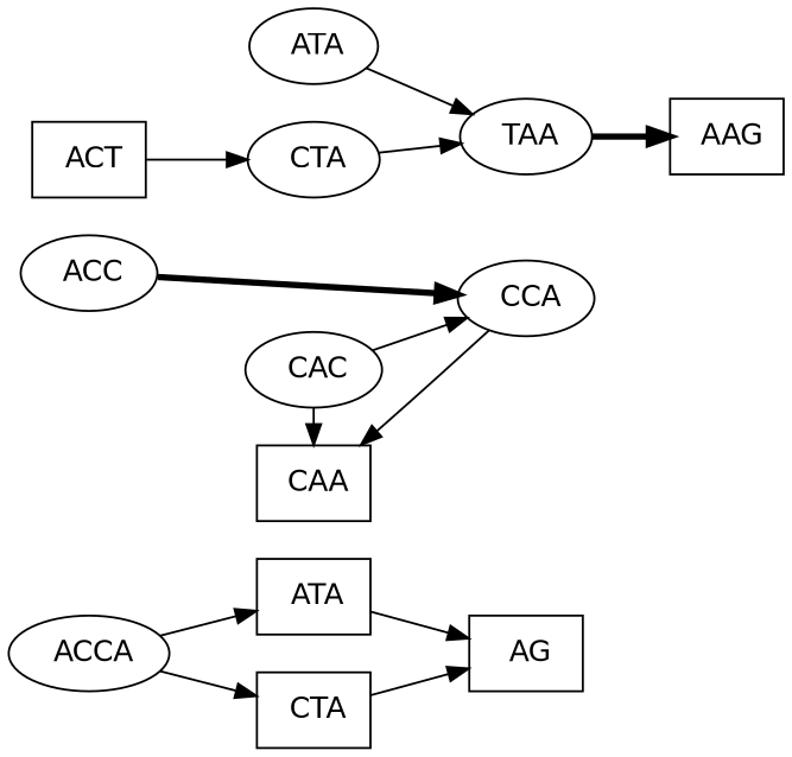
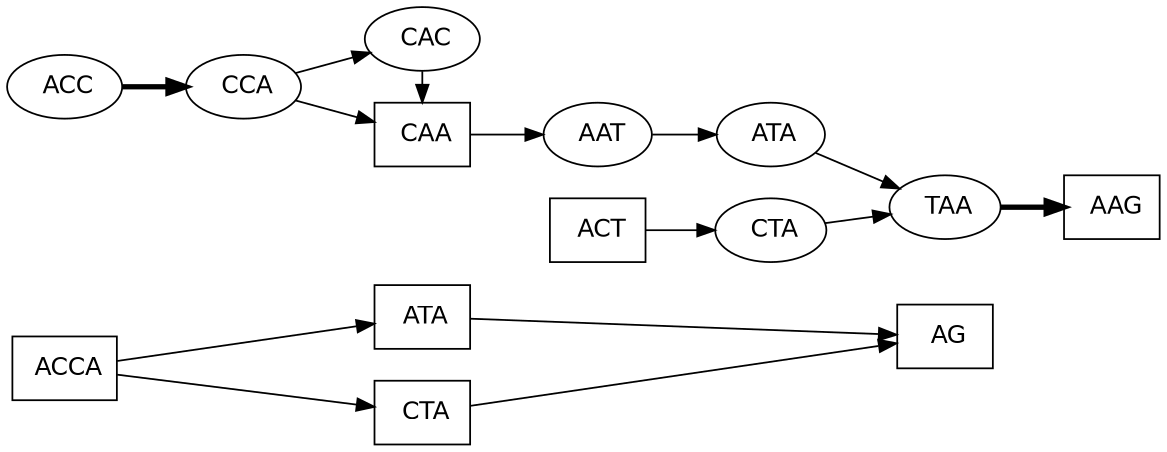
  digraph {
    fontname="DejaVu Sans"
    rankdir=LR
    node [color=black fontcolor=black fontname="DejaVu Sans" shape=box]
    edge [fontname="DejaVu Sans" color=black fontcolor=black style="setlinewidth(1)" weight=1]
-   n1 [label=" ACCA" shape=ellipse]
+   n1 [label=" ACCA"]
    n2 [label=" ACC" shape=oval]
    n3 [label=" ATA"]
    n4 [label=" CTA"]
    n5 [label=" CAA"]
    n6 [label=" CAC" shape=oval]
    n7 [label=" AG"]
    n8 [label=" TAA" shape=oval]
    n9 [label=" CCA" shape=oval]
+   n10 [label=" AAT" shape=oval]
    n11 [label=" AAG"]
    n12 [label=" ATA" shape=oval]
    n13 [label=" ACT"]
    n14 [label=" CTA" shape=oval]
    subgraph sub_1 {
      rank=same
      n1
      n2
    }
    subgraph sub_2 {
      rank=same
      n3
      n4
      n5
      n6
    }
    subgraph sub_3 {
      rank=same
      n7
      n8
    }
    n1 -> n3 [color="" fontcolor="" style="" weight=""]
    n1 -> n4 [color="" fontcolor="" style="" weight=""]
    n2 -> n9 [style="setlinewidth(3)" weight=2]
    n3 -> n7 [color="" fontcolor="" style="" weight=""]
    n4 -> n7 [color="" fontcolor="" style="" weight=""]
+   n5 -> n10
    n6 -> n5
    n8 -> n11 [style="setlinewidth(3)" weight=2]
    n9 -> n5
-   n6 -> n9
+   n9 -> n6
+   n10 -> n12
    n12 -> n8
    n13 -> n14
    n14 -> n8
  }
